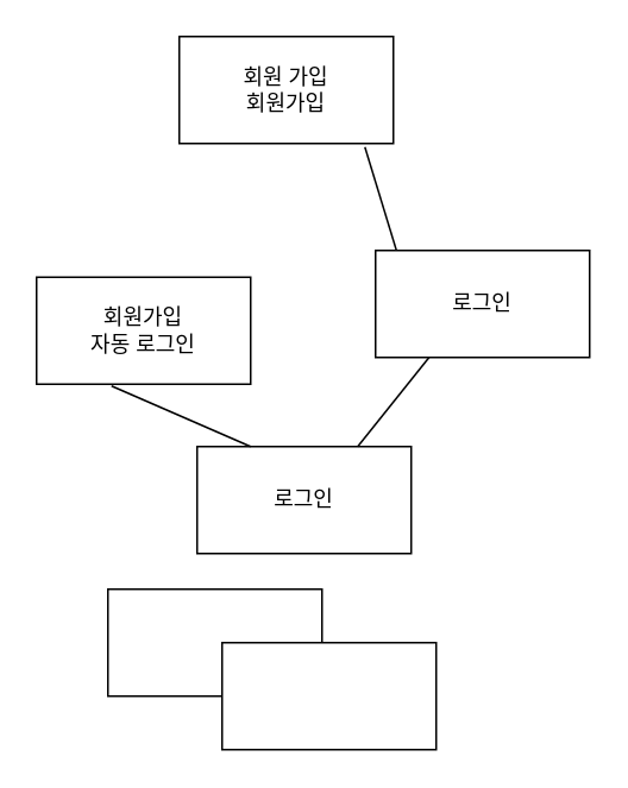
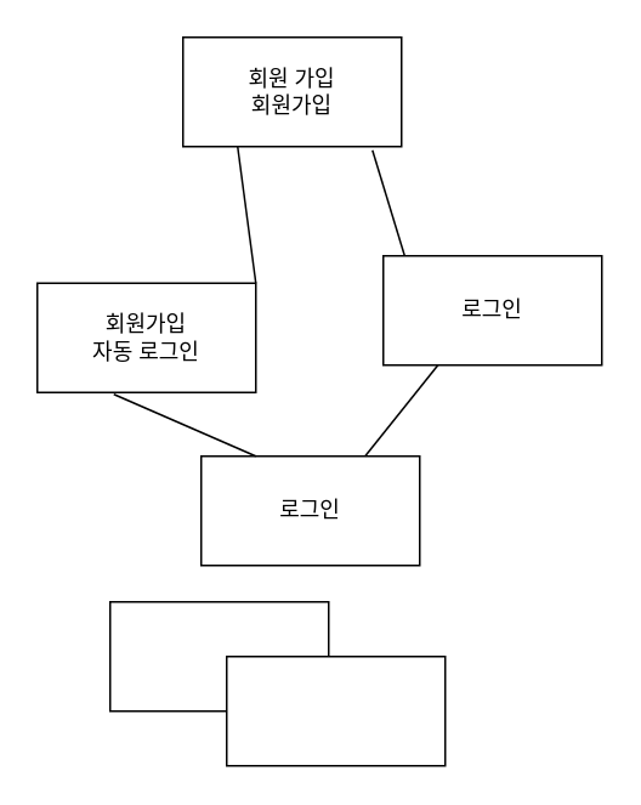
  <mxCell id="0" />
  <mxCell id="1" parent="0" />
  <mxCell id="2" value="회원 가입&lt;br&gt;회원가입" style="rounded=0;whiteSpace=wrap;html=1;" vertex="1" parent="1"><mxGeometry x="100" y="20" width="120" height="60" as="geometry" /></mxCell>
+ <mxCell id="3" value="" style="endArrow=none;html=1;rounded=0;entryX=0.25;entryY=1;entryDx=0;entryDy=0;exitX=1;exitY=0;exitDx=0;exitDy=0;" edge="1" parent="1" source="6" target="2"><mxGeometry width="50" height="50" relative="1" as="geometry"><mxPoint x="120" y="130" as="sourcePoint" /><mxPoint x="210" y="180" as="targetPoint" /></mxGeometry></mxCell>
  <mxCell id="4" value="" style="endArrow=none;html=1;rounded=0;entryX=0.25;entryY=1;entryDx=0;entryDy=0;exitX=0.867;exitY=1.033;exitDx=0;exitDy=0;exitPerimeter=0;" edge="1" parent="1" source="2" target="5"><mxGeometry width="50" height="50" relative="1" as="geometry"><mxPoint x="179" y="130" as="sourcePoint" /><mxPoint x="179" y="80" as="targetPoint" /></mxGeometry></mxCell>
  <mxCell id="5" value="로그인" style="rounded=0;whiteSpace=wrap;html=1;" vertex="1" parent="1"><mxGeometry x="210" y="140" width="120" height="60" as="geometry" /></mxCell>
  <mxCell id="6" value="회원가입&lt;br&gt;자동 로그인" style="rounded=0;whiteSpace=wrap;html=1;" vertex="1" parent="1"><mxGeometry x="20" y="155" width="120" height="60" as="geometry" /></mxCell>
  <mxCell id="7" value="로그인" style="rounded=0;whiteSpace=wrap;html=1;" vertex="1" parent="1"><mxGeometry x="110" y="250" width="120" height="60" as="geometry" /></mxCell>
  <mxCell id="8" value="" style="endArrow=none;html=1;rounded=0;exitX=0.25;exitY=0;exitDx=0;exitDy=0;entryX=0.35;entryY=1.017;entryDx=0;entryDy=0;entryPerimeter=0;" edge="1" parent="1" source="7" target="6"><mxGeometry width="50" height="50" relative="1" as="geometry"><mxPoint x="60" y="250" as="sourcePoint" /><mxPoint x="110" y="200" as="targetPoint" /></mxGeometry></mxCell>
  <mxCell id="9" value="" style="endArrow=none;html=1;rounded=0;entryX=0.25;entryY=1;entryDx=0;entryDy=0;exitX=0.75;exitY=0;exitDx=0;exitDy=0;" edge="1" parent="1" source="7" target="5"><mxGeometry width="50" height="50" relative="1" as="geometry"><mxPoint x="180" y="230" as="sourcePoint" /><mxPoint x="230" y="180" as="targetPoint" /></mxGeometry></mxCell>
  <mxCell id="10" value="" style="rounded=0;whiteSpace=wrap;html=1;" vertex="1" parent="1"><mxGeometry x="60" y="330" width="120" height="60" as="geometry" /></mxCell>
  <mxCell id="11" value="" style="rounded=0;whiteSpace=wrap;html=1;" vertex="1" parent="1"><mxGeometry x="124" y="360" width="120" height="60" as="geometry" /></mxCell>
